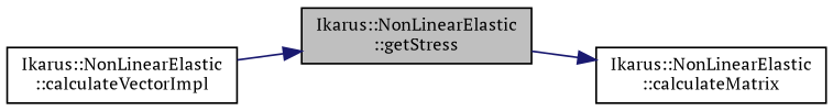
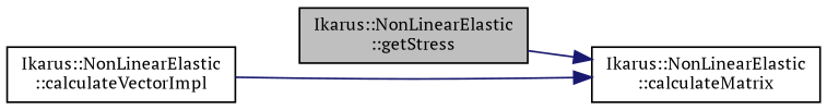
  digraph {
    fontname="PT Serif"
    rankdir=RL
    node [color=black fillcolor=white fontname="PT Serif" fontsize=10 shape=record style=filled]
    edge [color=midnightblue dir=back fontname="PT Serif" fontsize=10 labelfontname=Helvetica labelfontsize=10 style=solid]
    n1 [fillcolor=grey75 fontcolor=black height=0.2 label="Ikarus::NonLinearElastic\l::getStress" width=0.4]
    n2 [height=0.2 label="Ikarus::NonLinearElastic\l::calculateVectorImpl" width=0.4]
    n3 [height=0.2 label="Ikarus::NonLinearElastic\l::calculateMatrix" width=0.4]
-   n1 -> n2
+   n3 -> n2
    n3 -> n1
  }
